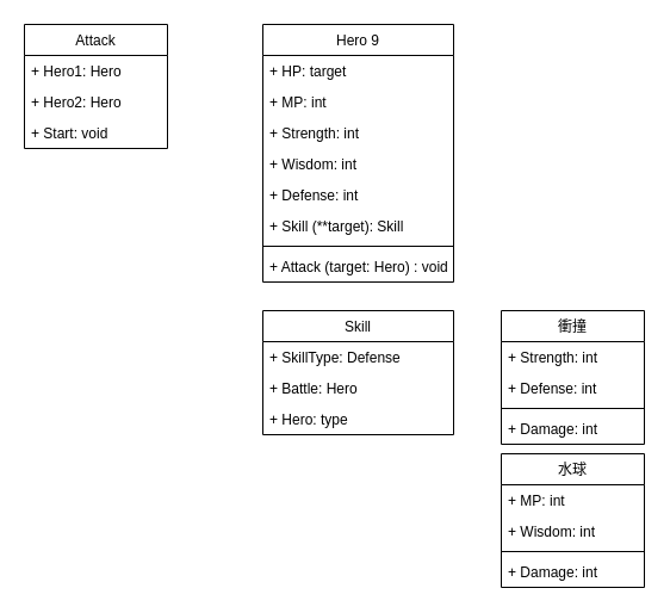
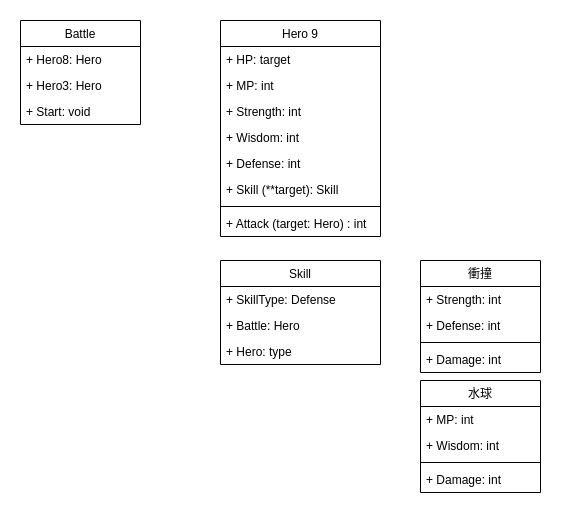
  <mxCell id="0" />
  <mxCell id="1" parent="0" />
  <mxCell id="2" value="Hero 9" style="swimlane;fontStyle=0;childLayout=stackLayout;horizontal=1;startSize=26;fillColor=none;horizontalStack=0;resizeParent=1;resizeParentMax=0;resizeLast=0;collapsible=1;marginBottom=0;" vertex="1" parent="1"><mxGeometry x="220" y="20" width="160" height="216" as="geometry" /></mxCell>
  <mxCell id="3" value="+ HP: target" style="text;strokeColor=none;fillColor=none;align=left;verticalAlign=top;spacingLeft=4;spacingRight=4;overflow=hidden;rotatable=0;points=[[0,0.5],[1,0.5]];portConstraint=eastwest;" vertex="1" parent="2"><mxGeometry y="26" width="160" height="26" as="geometry" /></mxCell>
  <mxCell id="4" value="+ MP: int" style="text;strokeColor=none;fillColor=none;align=left;verticalAlign=top;spacingLeft=4;spacingRight=4;overflow=hidden;rotatable=0;points=[[0,0.5],[1,0.5]];portConstraint=eastwest;" vertex="1" parent="2"><mxGeometry y="52" width="160" height="26" as="geometry" /></mxCell>
  <mxCell id="5" value="+ Strength: int" style="text;strokeColor=none;fillColor=none;align=left;verticalAlign=top;spacingLeft=4;spacingRight=4;overflow=hidden;rotatable=0;points=[[0,0.5],[1,0.5]];portConstraint=eastwest;" vertex="1" parent="2"><mxGeometry y="78" width="160" height="26" as="geometry" /></mxCell>
  <mxCell id="6" value="+ Wisdom: int" style="text;strokeColor=none;fillColor=none;align=left;verticalAlign=top;spacingLeft=4;spacingRight=4;overflow=hidden;rotatable=0;points=[[0,0.5],[1,0.5]];portConstraint=eastwest;" vertex="1" parent="2"><mxGeometry y="104" width="160" height="26" as="geometry" /></mxCell>
  <mxCell id="7" value="+ Defense: int" style="text;strokeColor=none;fillColor=none;align=left;verticalAlign=top;spacingLeft=4;spacingRight=4;overflow=hidden;rotatable=0;points=[[0,0.5],[1,0.5]];portConstraint=eastwest;" vertex="1" parent="2"><mxGeometry y="130" width="160" height="26" as="geometry" /></mxCell>
  <mxCell id="8" value="+ Skill (**target): Skill" style="text;strokeColor=none;fillColor=none;align=left;verticalAlign=top;spacingLeft=4;spacingRight=4;overflow=hidden;rotatable=0;points=[[0,0.5],[1,0.5]];portConstraint=eastwest;" vertex="1" parent="2"><mxGeometry y="156" width="160" height="26" as="geometry" /></mxCell>
  <mxCell id="9" value="" style="line;strokeWidth=1;fillColor=none;align=left;verticalAlign=middle;spacingTop=-1;spacingLeft=3;spacingRight=3;rotatable=0;labelPosition=right;points=[];portConstraint=eastwest;" vertex="1" parent="2"><mxGeometry y="182" width="160" height="8" as="geometry" /></mxCell>
- <mxCell id="10" value="+ Attack (target: Hero) : void" style="text;strokeColor=none;fillColor=none;align=left;verticalAlign=top;spacingLeft=4;spacingRight=4;overflow=hidden;rotatable=0;points=[[0,0.5],[1,0.5]];portConstraint=eastwest;" vertex="1" parent="2"><mxGeometry y="190" width="160" height="26" as="geometry" /></mxCell>
+ <mxCell id="10" value="+ Attack (target: Hero) : int" style="text;strokeColor=none;fillColor=none;align=left;verticalAlign=top;spacingLeft=4;spacingRight=4;overflow=hidden;rotatable=0;points=[[0,0.5],[1,0.5]];portConstraint=eastwest;" vertex="1" parent="2"><mxGeometry y="190" width="160" height="26" as="geometry" /></mxCell>
  <mxCell id="11" value="衝撞" style="swimlane;fontStyle=0;childLayout=stackLayout;horizontal=1;startSize=26;fillColor=none;horizontalStack=0;resizeParent=1;resizeParentMax=0;resizeLast=0;collapsible=1;marginBottom=0;" vertex="1" parent="1"><mxGeometry x="420" y="260" width="120" height="112" as="geometry" /></mxCell>
  <mxCell id="12" value="+ Strength: int" style="text;strokeColor=none;fillColor=none;align=left;verticalAlign=top;spacingLeft=4;spacingRight=4;overflow=hidden;rotatable=0;points=[[0,0.5],[1,0.5]];portConstraint=eastwest;" vertex="1" parent="11"><mxGeometry y="26" width="120" height="26" as="geometry" /></mxCell>
  <mxCell id="13" value="+ Defense: int" style="text;strokeColor=none;fillColor=none;align=left;verticalAlign=top;spacingLeft=4;spacingRight=4;overflow=hidden;rotatable=0;points=[[0,0.5],[1,0.5]];portConstraint=eastwest;" vertex="1" parent="11"><mxGeometry y="52" width="120" height="26" as="geometry" /></mxCell>
  <mxCell id="14" value="" style="line;strokeWidth=1;fillColor=none;align=left;verticalAlign=middle;spacingTop=-1;spacingLeft=3;spacingRight=3;rotatable=0;labelPosition=right;points=[];portConstraint=eastwest;" vertex="1" parent="11"><mxGeometry y="78" width="120" height="8" as="geometry" /></mxCell>
  <mxCell id="15" value="+ Damage: int" style="text;strokeColor=none;fillColor=none;align=left;verticalAlign=top;spacingLeft=4;spacingRight=4;overflow=hidden;rotatable=0;points=[[0,0.5],[1,0.5]];portConstraint=eastwest;" vertex="1" parent="11"><mxGeometry y="86" width="120" height="26" as="geometry" /></mxCell>
  <mxCell id="16" value="水球" style="swimlane;fontStyle=0;childLayout=stackLayout;horizontal=1;startSize=26;fillColor=none;horizontalStack=0;resizeParent=1;resizeParentMax=0;resizeLast=0;collapsible=1;marginBottom=0;" vertex="1" parent="1"><mxGeometry x="420" y="380" width="120" height="112" as="geometry" /></mxCell>
  <mxCell id="17" value="+ MP: int" style="text;strokeColor=none;fillColor=none;align=left;verticalAlign=top;spacingLeft=4;spacingRight=4;overflow=hidden;rotatable=0;points=[[0,0.5],[1,0.5]];portConstraint=eastwest;" vertex="1" parent="16"><mxGeometry y="26" width="120" height="26" as="geometry" /></mxCell>
  <mxCell id="18" value="+ Wisdom: int" style="text;strokeColor=none;fillColor=none;align=left;verticalAlign=top;spacingLeft=4;spacingRight=4;overflow=hidden;rotatable=0;points=[[0,0.5],[1,0.5]];portConstraint=eastwest;" vertex="1" parent="16"><mxGeometry y="52" width="120" height="26" as="geometry" /></mxCell>
  <mxCell id="19" value="" style="line;strokeWidth=1;fillColor=none;align=left;verticalAlign=middle;spacingTop=-1;spacingLeft=3;spacingRight=3;rotatable=0;labelPosition=right;points=[];portConstraint=eastwest;" vertex="1" parent="16"><mxGeometry y="78" width="120" height="8" as="geometry" /></mxCell>
  <mxCell id="20" value="+ Damage: int" style="text;strokeColor=none;fillColor=none;align=left;verticalAlign=top;spacingLeft=4;spacingRight=4;overflow=hidden;rotatable=0;points=[[0,0.5],[1,0.5]];portConstraint=eastwest;" vertex="1" parent="16"><mxGeometry y="86" width="120" height="26" as="geometry" /></mxCell>
  <mxCell id="21" value="Skill" style="swimlane;fontStyle=0;childLayout=stackLayout;horizontal=1;startSize=26;fillColor=none;horizontalStack=0;resizeParent=1;resizeParentMax=0;resizeLast=0;collapsible=1;marginBottom=0;" vertex="1" parent="1"><mxGeometry x="220" y="260" width="160" height="104" as="geometry" /></mxCell>
  <mxCell id="22" value="+ SkillType: Defense" style="text;strokeColor=none;fillColor=none;align=left;verticalAlign=top;spacingLeft=4;spacingRight=4;overflow=hidden;rotatable=0;points=[[0,0.5],[1,0.5]];portConstraint=eastwest;" vertex="1" parent="21"><mxGeometry y="26" width="160" height="26" as="geometry" /></mxCell>
  <mxCell id="23" value="+ Battle: Hero" style="text;strokeColor=none;fillColor=none;align=left;verticalAlign=top;spacingLeft=4;spacingRight=4;overflow=hidden;rotatable=0;points=[[0,0.5],[1,0.5]];portConstraint=eastwest;" vertex="1" parent="21"><mxGeometry y="52" width="160" height="26" as="geometry" /></mxCell>
  <mxCell id="24" value="+ Hero: type" style="text;strokeColor=none;fillColor=none;align=left;verticalAlign=top;spacingLeft=4;spacingRight=4;overflow=hidden;rotatable=0;points=[[0,0.5],[1,0.5]];portConstraint=eastwest;" vertex="1" parent="21"><mxGeometry y="78" width="160" height="26" as="geometry" /></mxCell>
- <mxCell id="25" value="Attack" style="swimlane;fontStyle=0;childLayout=stackLayout;horizontal=1;startSize=26;fillColor=none;horizontalStack=0;resizeParent=1;resizeParentMax=0;resizeLast=0;collapsible=1;marginBottom=0;" vertex="1" parent="1"><mxGeometry x="20" y="20" width="120" height="104" as="geometry" /></mxCell>
- <mxCell id="26" value="+ Hero1: Hero" style="text;strokeColor=none;fillColor=none;align=left;verticalAlign=top;spacingLeft=4;spacingRight=4;overflow=hidden;rotatable=0;points=[[0,0.5],[1,0.5]];portConstraint=eastwest;" vertex="1" parent="25"><mxGeometry y="26" width="120" height="26" as="geometry" /></mxCell>
- <mxCell id="27" value="+ Hero2: Hero" style="text;strokeColor=none;fillColor=none;align=left;verticalAlign=top;spacingLeft=4;spacingRight=4;overflow=hidden;rotatable=0;points=[[0,0.5],[1,0.5]];portConstraint=eastwest;" vertex="1" parent="25"><mxGeometry y="52" width="120" height="26" as="geometry" /></mxCell>
+ <mxCell id="25" value="Battle" style="swimlane;fontStyle=0;childLayout=stackLayout;horizontal=1;startSize=26;fillColor=none;horizontalStack=0;resizeParent=1;resizeParentMax=0;resizeLast=0;collapsible=1;marginBottom=0;" vertex="1" parent="1"><mxGeometry x="20" y="20" width="120" height="104" as="geometry" /></mxCell>
+ <mxCell id="26" value="+ Hero8: Hero" style="text;strokeColor=none;fillColor=none;align=left;verticalAlign=top;spacingLeft=4;spacingRight=4;overflow=hidden;rotatable=0;points=[[0,0.5],[1,0.5]];portConstraint=eastwest;" vertex="1" parent="25"><mxGeometry y="26" width="120" height="26" as="geometry" /></mxCell>
+ <mxCell id="27" value="+ Hero3: Hero" style="text;strokeColor=none;fillColor=none;align=left;verticalAlign=top;spacingLeft=4;spacingRight=4;overflow=hidden;rotatable=0;points=[[0,0.5],[1,0.5]];portConstraint=eastwest;" vertex="1" parent="25"><mxGeometry y="52" width="120" height="26" as="geometry" /></mxCell>
  <mxCell id="28" value="+ Start: void" style="text;strokeColor=none;fillColor=none;align=left;verticalAlign=top;spacingLeft=4;spacingRight=4;overflow=hidden;rotatable=0;points=[[0,0.5],[1,0.5]];portConstraint=eastwest;" vertex="1" parent="25"><mxGeometry y="78" width="120" height="26" as="geometry" /></mxCell>
